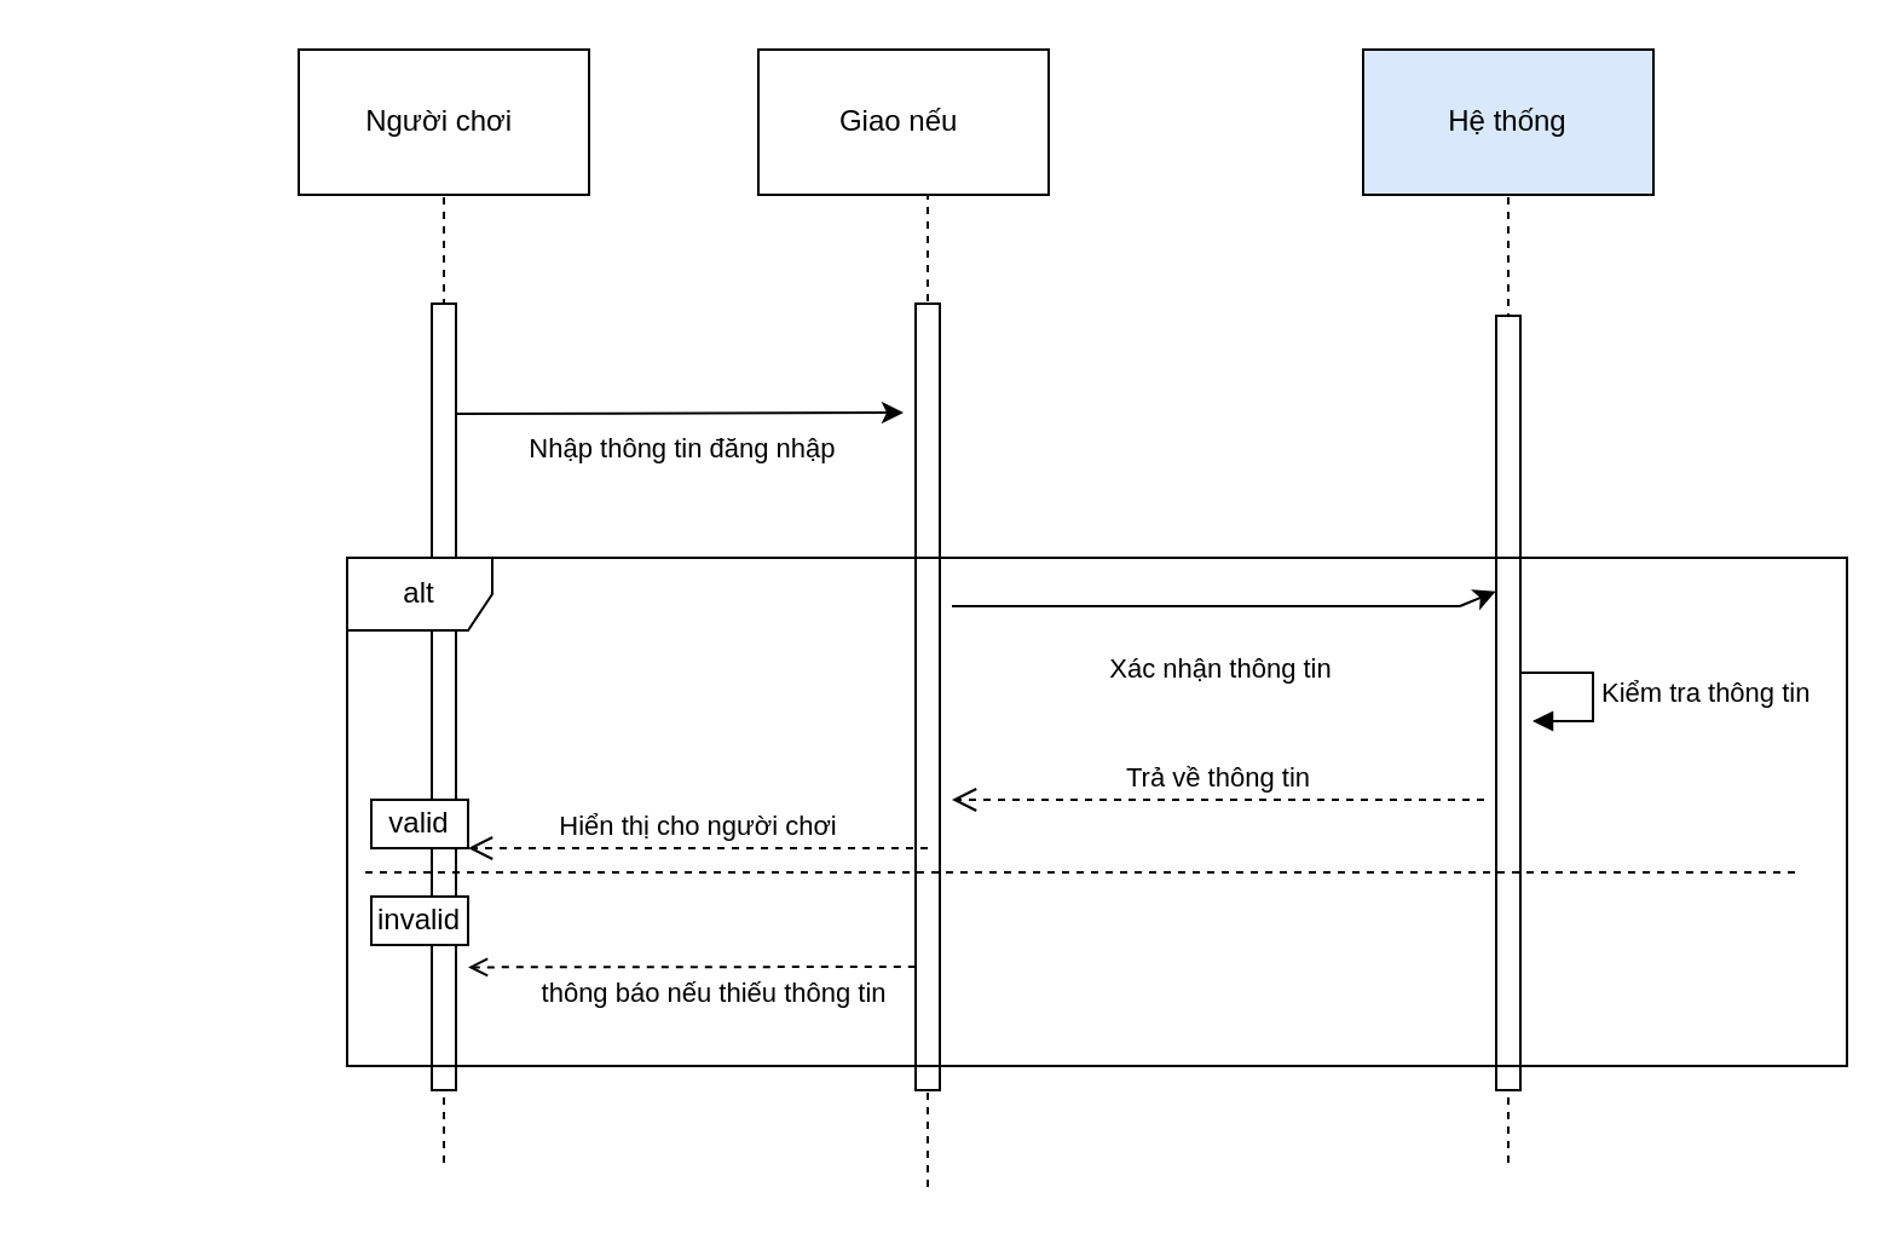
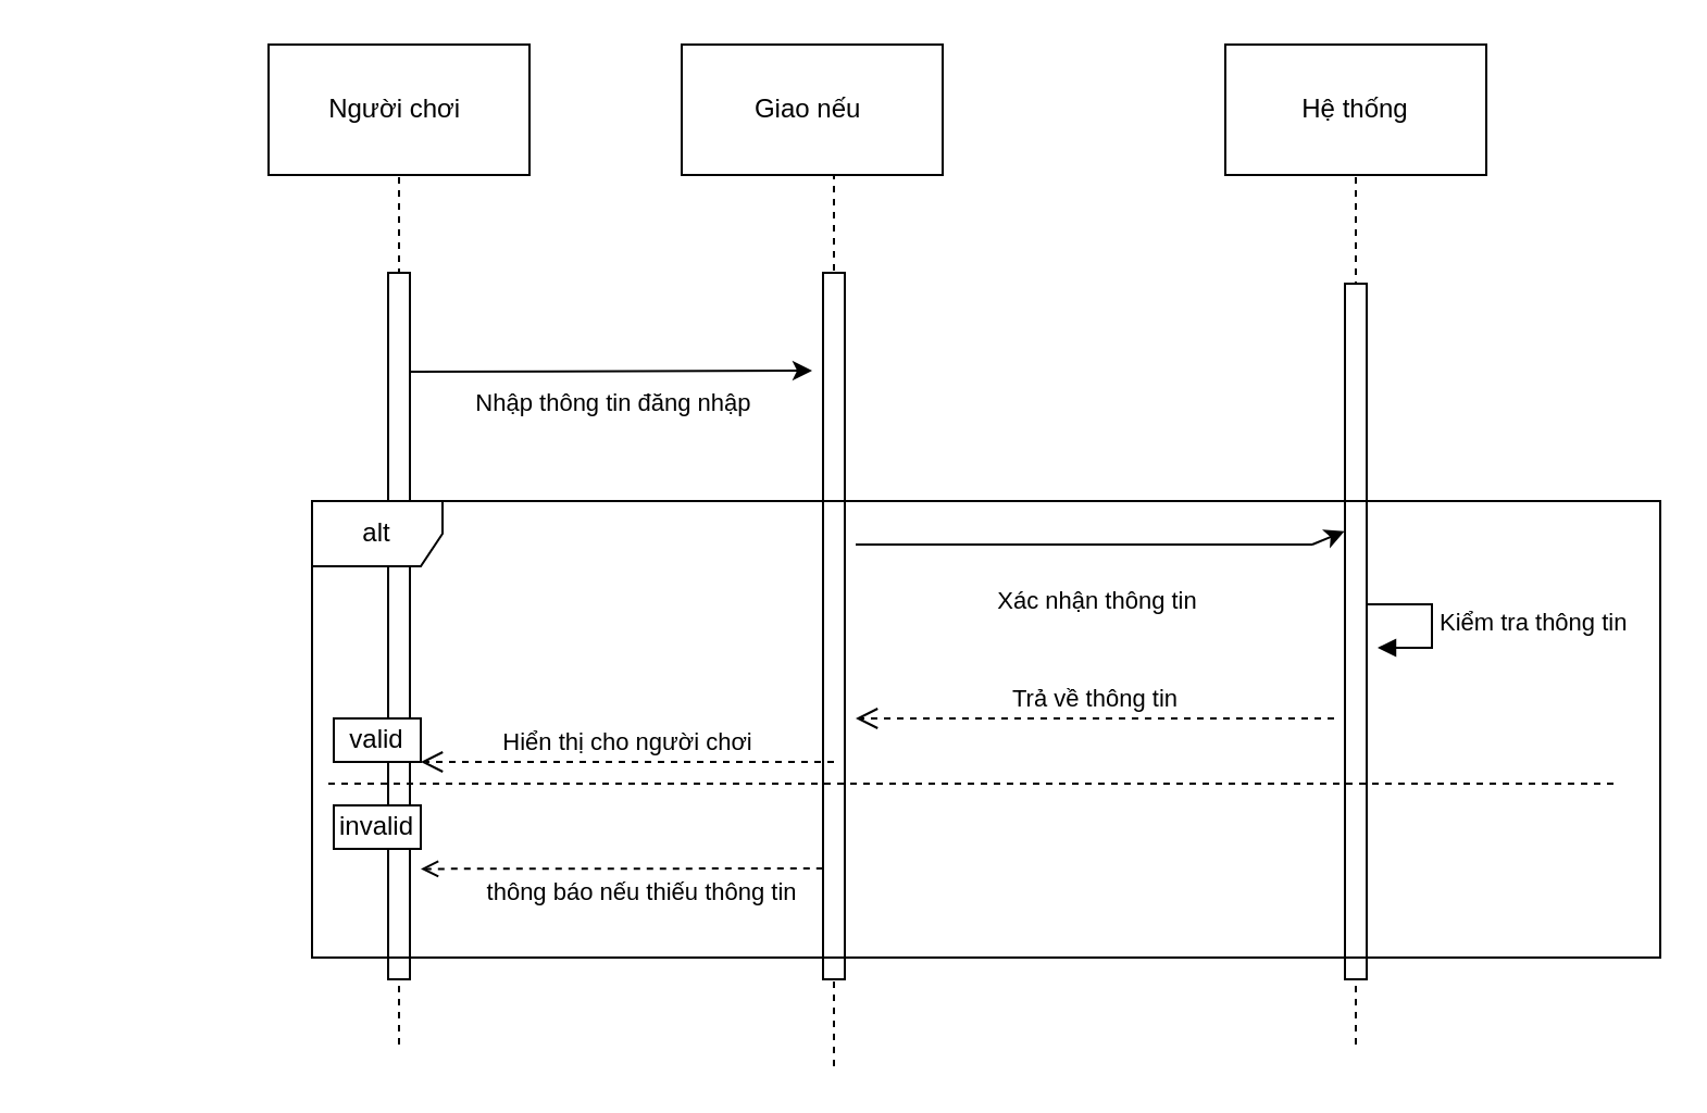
  <mxCell id="0" />
  <mxCell id="1" parent="0" />
  <mxCell id="2" value="Người chơi&amp;nbsp;" style="rounded=0;whiteSpace=wrap;html=1;" parent="1" vertex="1"><mxGeometry x="123" y="20" width="120" height="60" as="geometry" /></mxCell>
  <mxCell id="3" value="Giao nếu&amp;nbsp;" style="rounded=0;whiteSpace=wrap;html=1;" parent="1" vertex="1"><mxGeometry x="313" y="20" width="120" height="60" as="geometry" /></mxCell>
- <mxCell id="4" value="Hệ thống" style="rounded=0;whiteSpace=wrap;html=1;fillColor=#dae8fc;" parent="1" vertex="1"><mxGeometry x="563" y="20" width="120" height="60" as="geometry" /></mxCell>
+ <mxCell id="4" value="Hệ thống" style="rounded=0;whiteSpace=wrap;html=1;" parent="1" vertex="1"><mxGeometry x="563" y="20" width="120" height="60" as="geometry" /></mxCell>
  <mxCell id="5" value="" style="endArrow=none;dashed=1;html=1;rounded=0;entryX=0.5;entryY=1;entryDx=0;entryDy=0;" parent="1" target="2" edge="1"><mxGeometry width="50" height="50" relative="1" as="geometry"><mxPoint x="183" y="480" as="sourcePoint" /><mxPoint x="473" y="260" as="targetPoint" /></mxGeometry></mxCell>
  <mxCell id="6" value="" style="rounded=0;whiteSpace=wrap;html=1;rotation=90;" parent="1" vertex="1"><mxGeometry x="20.5" y="282.5" width="325" height="10" as="geometry" /></mxCell>
  <mxCell id="7" value="" style="endArrow=none;dashed=1;html=1;rounded=0;entryX=0.5;entryY=1;entryDx=0;entryDy=0;" parent="1" edge="1"><mxGeometry width="50" height="50" relative="1" as="geometry"><mxPoint x="383" y="490" as="sourcePoint" /><mxPoint x="383" y="80" as="targetPoint" /></mxGeometry></mxCell>
  <mxCell id="8" value="" style="rounded=0;whiteSpace=wrap;html=1;rotation=90;" parent="1" vertex="1"><mxGeometry x="220.5" y="282.5" width="325" height="10" as="geometry" /></mxCell>
  <mxCell id="9" value="" style="endArrow=classic;html=1;rounded=0;exitX=0.14;exitY=-0.02;exitDx=0;exitDy=0;exitPerimeter=0;" parent="1" source="6" edge="1"><mxGeometry width="50" height="50" relative="1" as="geometry"><mxPoint x="423" y="310" as="sourcePoint" /><mxPoint x="373" y="170" as="targetPoint" /></mxGeometry></mxCell>
  <mxCell id="10" value="Nhập thông tin đăng nhập&amp;nbsp;" style="edgeLabel;html=1;align=center;verticalAlign=middle;resizable=0;points=[];" parent="9" vertex="1" connectable="0"><mxGeometry x="0.101" y="-3" relative="1" as="geometry"><mxPoint x="-8" y="11" as="offset" /></mxGeometry></mxCell>
  <mxCell id="11" value="" style="endArrow=classic;html=1;rounded=0;startArrow=none;entryX=-0.02;entryY=0.356;entryDx=0;entryDy=0;entryPerimeter=0;" parent="1" target="15" edge="1"><mxGeometry width="50" height="50" relative="1" as="geometry"><mxPoint x="603" y="250" as="sourcePoint" /><mxPoint x="618" y="170" as="targetPoint" /></mxGeometry></mxCell>
  <mxCell id="12" value="Xác nhận thông tin" style="edgeLabel;html=1;align=center;verticalAlign=middle;resizable=0;points=[];" parent="11" vertex="1" connectable="0"><mxGeometry x="0.101" y="-3" relative="1" as="geometry"><mxPoint x="-109" y="26" as="offset" /></mxGeometry></mxCell>
  <mxCell id="13" value="" style="endArrow=none;dashed=1;html=1;rounded=0;entryX=0.5;entryY=1;entryDx=0;entryDy=0;startArrow=none;" parent="1" edge="1"><mxGeometry width="50" height="50" relative="1" as="geometry"><mxPoint x="623" y="150" as="sourcePoint" /><mxPoint x="623" y="80" as="targetPoint" /></mxGeometry></mxCell>
  <mxCell id="14" value="" style="endArrow=none;dashed=1;html=1;rounded=0;entryX=0.5;entryY=1;entryDx=0;entryDy=0;" parent="1" edge="1"><mxGeometry width="50" height="50" relative="1" as="geometry"><mxPoint x="623" y="480" as="sourcePoint" /><mxPoint x="623" y="190" as="targetPoint" /></mxGeometry></mxCell>
  <mxCell id="15" value="" style="html=1;points=[];perimeter=orthogonalPerimeter;" parent="1" vertex="1"><mxGeometry x="618" y="130" width="10" height="320" as="geometry" /></mxCell>
  <mxCell id="16" value="" style="endArrow=none;html=1;rounded=0;exitX=0.196;exitY=-0.02;exitDx=0;exitDy=0;exitPerimeter=0;" parent="1" edge="1"><mxGeometry width="50" height="50" relative="1" as="geometry"><mxPoint x="393" y="250" as="sourcePoint" /><mxPoint x="603" y="250" as="targetPoint" /></mxGeometry></mxCell>
  <mxCell id="17" value="alt" style="shape=umlFrame;whiteSpace=wrap;html=1;" parent="1" vertex="1"><mxGeometry x="143" y="230" width="620" height="210" as="geometry" /></mxCell>
  <mxCell id="18" value="" style="html=1;verticalAlign=bottom;labelBackgroundColor=none;endArrow=open;endFill=0;dashed=1;rounded=0;entryX=0.816;entryY=-0.01;entryDx=0;entryDy=0;entryPerimeter=0;" parent="1" edge="1"><mxGeometry width="160" relative="1" as="geometry"><mxPoint x="377.9" y="399" as="sourcePoint" /><mxPoint x="193" y="399.2" as="targetPoint" /></mxGeometry></mxCell>
  <mxCell id="19" value="&amp;nbsp;thông báo nếu thiếu thông tin" style="edgeLabel;html=1;align=center;verticalAlign=middle;resizable=0;points=[];" parent="18" vertex="1" connectable="0"><mxGeometry x="-0.142" y="-1" relative="1" as="geometry"><mxPoint x="-6" y="11" as="offset" /></mxGeometry></mxCell>
  <mxCell id="20" value="" style="endArrow=none;dashed=1;html=1;rounded=0;" parent="1" edge="1"><mxGeometry width="50" height="50" relative="1" as="geometry"><mxPoint x="150.5" y="360" as="sourcePoint" /><mxPoint x="743" y="360" as="targetPoint" /></mxGeometry></mxCell>
  <mxCell id="21" value="Kiểm tra thông tin&lt;br&gt;" style="edgeStyle=orthogonalEdgeStyle;html=1;align=left;spacingLeft=2;endArrow=block;rounded=0;entryX=1;entryY=0;" parent="1" edge="1"><mxGeometry relative="1" as="geometry"><mxPoint x="628" y="277.5" as="sourcePoint" /><Array as="points"><mxPoint x="658" y="277.5" /></Array><mxPoint x="633" y="297.5" as="targetPoint" /></mxGeometry></mxCell>
  <mxCell id="22" value="Trả về thông tin" style="html=1;verticalAlign=bottom;endArrow=open;dashed=1;endSize=8;rounded=0;" parent="1" edge="1"><mxGeometry relative="1" as="geometry"><mxPoint x="613" y="330" as="sourcePoint" /><mxPoint x="393" y="330" as="targetPoint" /></mxGeometry></mxCell>
  <mxCell id="23" value="Hiển thị cho người chơi" style="html=1;verticalAlign=bottom;endArrow=open;dashed=1;endSize=8;rounded=0;" parent="1" edge="1"><mxGeometry relative="1" as="geometry"><mxPoint x="383" y="350" as="sourcePoint" /><mxPoint x="193" y="350" as="targetPoint" /></mxGeometry></mxCell>
  <mxCell id="24" value="valid" style="rounded=0;whiteSpace=wrap;html=1;" vertex="1" parent="1"><mxGeometry x="153" y="330" width="40" height="20" as="geometry" /></mxCell>
  <mxCell id="25" value="invalid" style="rounded=0;whiteSpace=wrap;html=1;" vertex="1" parent="1"><mxGeometry x="153" y="370" width="40" height="20" as="geometry" /></mxCell>
